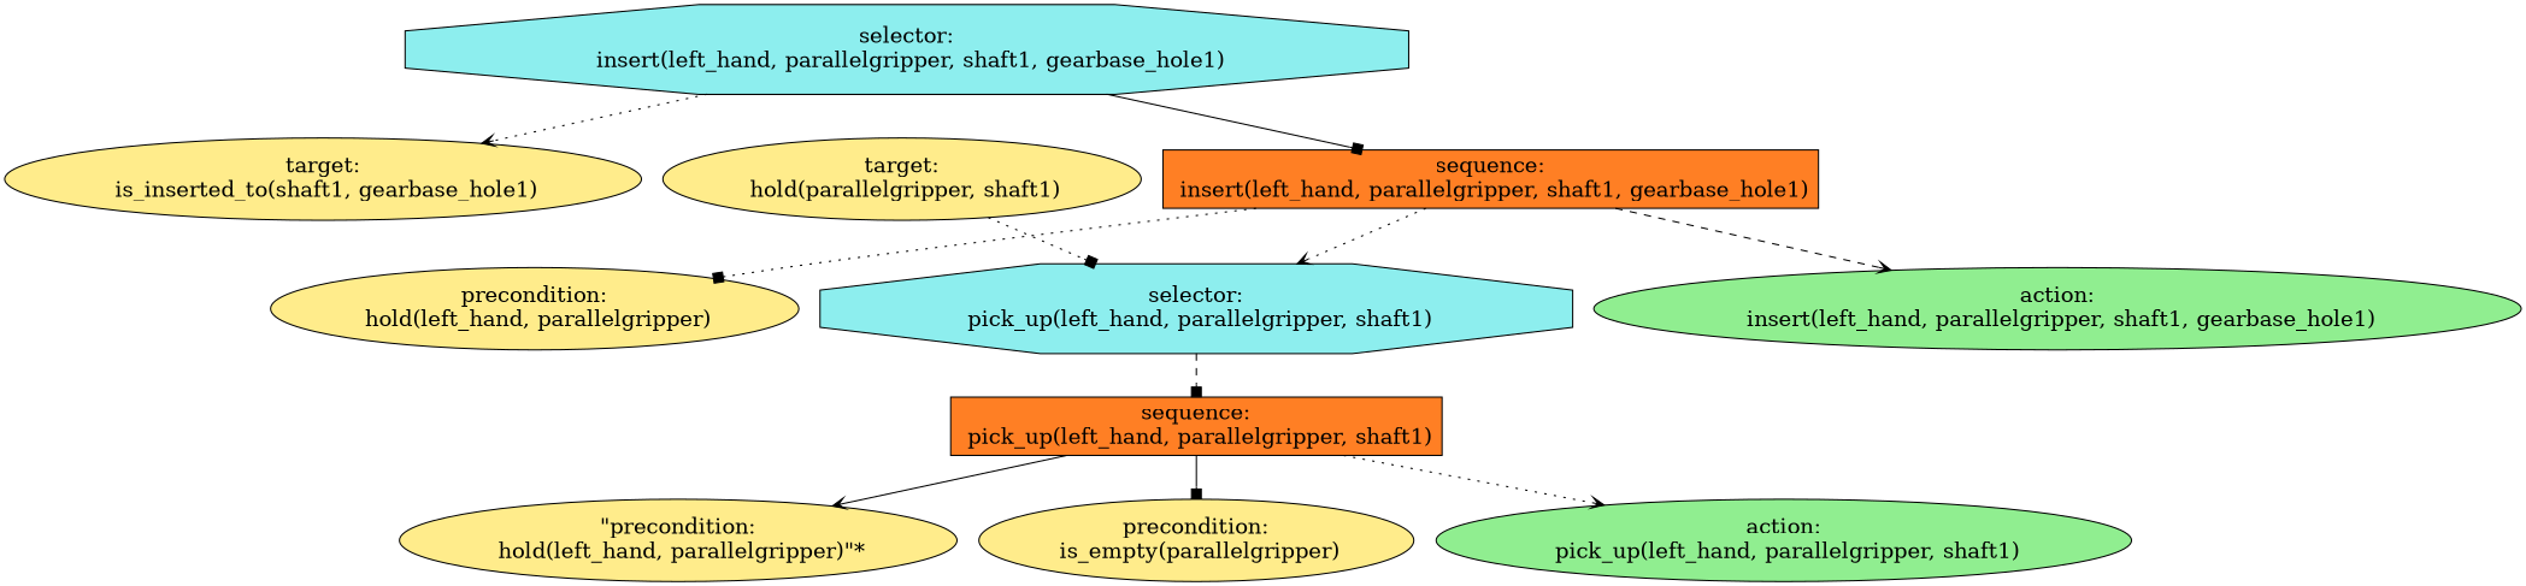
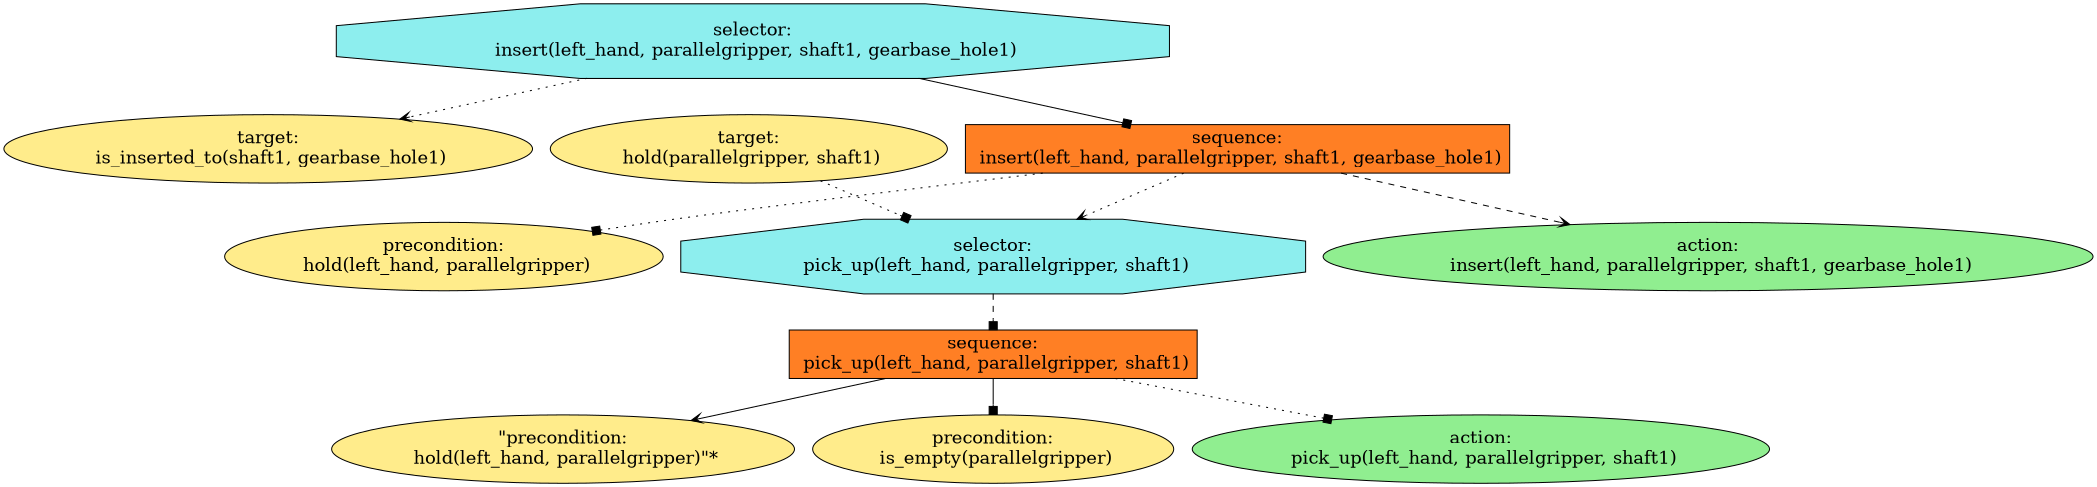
  digraph {
    fontname="times-roman"
    ordering=out
    node [fillcolor=lightgoldenrod1 fontcolor=black fontname="times-roman" fontsize=18 shape=ellipse style=filled]
    edge [arrowhead=box fontname="times-roman" style=dotted]
    n1 [fillcolor=darkslategray2 label="selector:\n insert(left_hand, parallelgripper, shaft1, gearbase_hole1)" shape=octagon]
    n2 [label="target:\n is_inserted_to(shaft1, gearbase_hole1)"]
    n3 [fillcolor=chocolate1 label="sequence:\n insert(left_hand, parallelgripper, shaft1, gearbase_hole1)" shape=box]
    n4 [label="precondition:\n hold(left_hand, parallelgripper)"]
    n5 [fillcolor=darkslategray2 label="selector:\n pick_up(left_hand, parallelgripper, shaft1)" shape=octagon]
    n6 [fillcolor=lightgreen label="action:\n insert(left_hand, parallelgripper, shaft1, gearbase_hole1)"]
    n7 [fillcolor=chocolate1 label="sequence:\n pick_up(left_hand, parallelgripper, shaft1)" shape=box]
    n8 [label="target:\n hold(parallelgripper, shaft1)"]
    n9 [label="\"precondition:\n hold(left_hand, parallelgripper)\"*"]
    n10 [label="precondition:\n is_empty(parallelgripper)"]
    n11 [fillcolor=lightgreen label="action:\n pick_up(left_hand, parallelgripper, shaft1)"]
    n1 -> n2 [arrowhead=vee]
    n1 -> n3 [style=solid]
    n3 -> n4
    n3 -> n5 [arrowhead=vee]
    n3 -> n6 [arrowhead=vee style=dashed]
    n5 -> n7 [style=dashed]
    n7 -> n9 [arrowhead=vee style=solid]
    n7 -> n10 [style=solid]
-   n7 -> n11 [arrowhead=vee]
+   n7 -> n11
    n8 -> n5
  }
